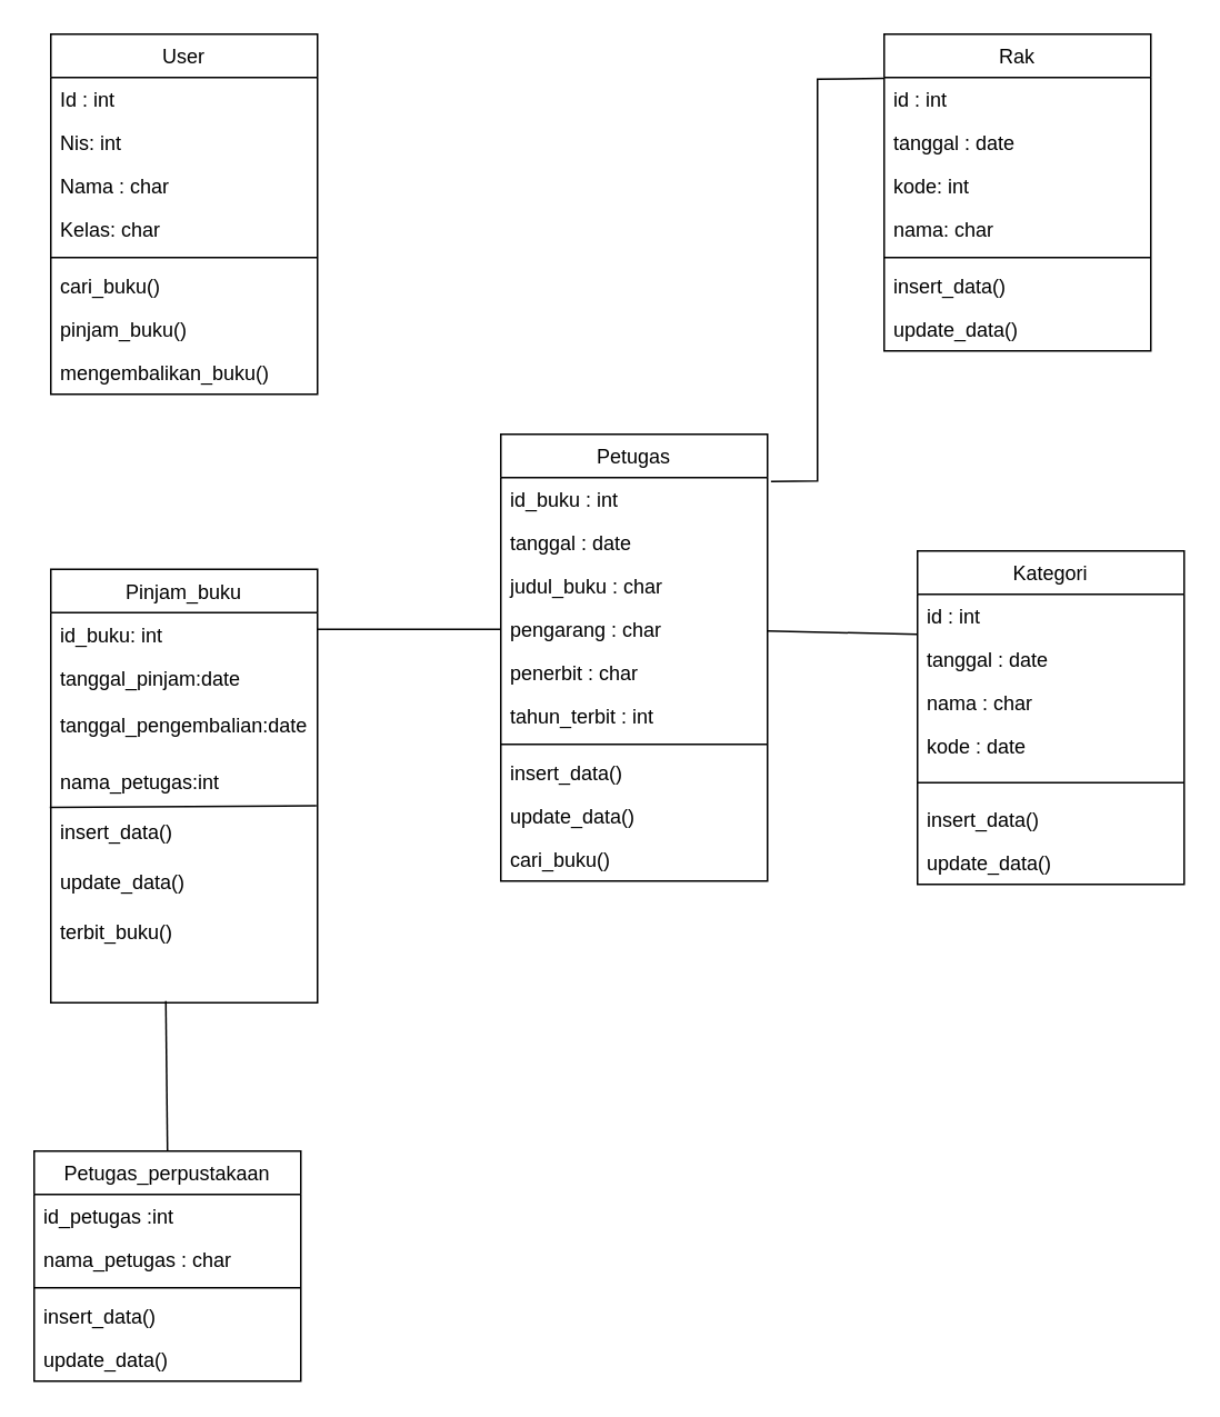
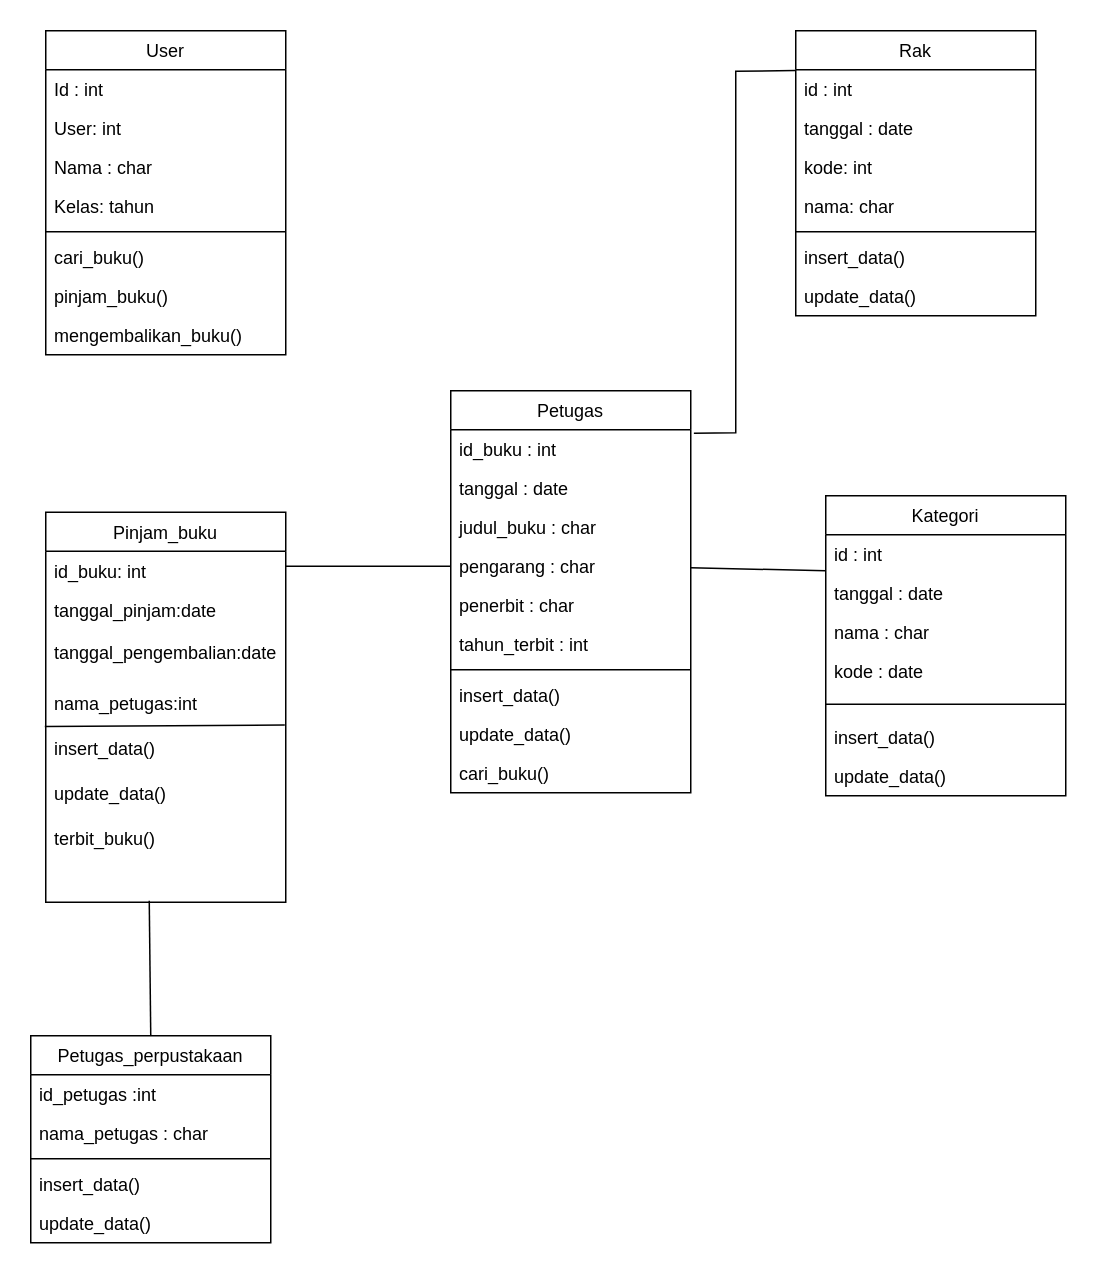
  <mxCell id="0" />
  <mxCell id="1" parent="0" />
  <mxCell id="2" value="User" style="swimlane;fontStyle=0;align=center;verticalAlign=top;childLayout=stackLayout;horizontal=1;startSize=26;horizontalStack=0;resizeParent=1;resizeLast=0;collapsible=1;marginBottom=0;rounded=0;shadow=0;strokeWidth=1;" parent="1" vertex="1"><mxGeometry x="30" y="20" width="160" height="216" as="geometry"><mxRectangle x="230" y="140" width="160" height="26" as="alternateBounds" /></mxGeometry></mxCell>
  <mxCell id="3" value="Id : int" style="text;align=left;verticalAlign=top;spacingLeft=4;spacingRight=4;overflow=hidden;rotatable=0;points=[[0,0.5],[1,0.5]];portConstraint=eastwest;" parent="2" vertex="1"><mxGeometry y="26" width="160" height="26" as="geometry" /></mxCell>
- <mxCell id="4" value="Nis: int" style="text;align=left;verticalAlign=top;spacingLeft=4;spacingRight=4;overflow=hidden;rotatable=0;points=[[0,0.5],[1,0.5]];portConstraint=eastwest;rounded=0;shadow=0;html=0;" vertex="1" parent="2"><mxGeometry y="52" width="160" height="26" as="geometry" /></mxCell>
+ <mxCell id="4" value="User: int" style="text;align=left;verticalAlign=top;spacingLeft=4;spacingRight=4;overflow=hidden;rotatable=0;points=[[0,0.5],[1,0.5]];portConstraint=eastwest;rounded=0;shadow=0;html=0;" vertex="1" parent="2"><mxGeometry y="52" width="160" height="26" as="geometry" /></mxCell>
  <mxCell id="5" value="Nama : char" style="text;align=left;verticalAlign=top;spacingLeft=4;spacingRight=4;overflow=hidden;rotatable=0;points=[[0,0.5],[1,0.5]];portConstraint=eastwest;rounded=0;shadow=0;html=0;" parent="2" vertex="1"><mxGeometry y="78" width="160" height="26" as="geometry" /></mxCell>
- <mxCell id="6" value="Kelas: char" style="text;align=left;verticalAlign=top;spacingLeft=4;spacingRight=4;overflow=hidden;rotatable=0;points=[[0,0.5],[1,0.5]];portConstraint=eastwest;rounded=0;shadow=0;html=0;" parent="2" vertex="1"><mxGeometry y="104" width="160" height="26" as="geometry" /></mxCell>
+ <mxCell id="6" value="Kelas: tahun" style="text;align=left;verticalAlign=top;spacingLeft=4;spacingRight=4;overflow=hidden;rotatable=0;points=[[0,0.5],[1,0.5]];portConstraint=eastwest;rounded=0;shadow=0;html=0;" parent="2" vertex="1"><mxGeometry y="104" width="160" height="26" as="geometry" /></mxCell>
  <mxCell id="7" value="" style="line;html=1;strokeWidth=1;align=left;verticalAlign=middle;spacingTop=-1;spacingLeft=3;spacingRight=3;rotatable=0;labelPosition=right;points=[];portConstraint=eastwest;" parent="2" vertex="1"><mxGeometry y="130" width="160" height="8" as="geometry" /></mxCell>
  <mxCell id="8" value="cari_buku()" style="text;align=left;verticalAlign=top;spacingLeft=4;spacingRight=4;overflow=hidden;rotatable=0;points=[[0,0.5],[1,0.5]];portConstraint=eastwest;" parent="2" vertex="1"><mxGeometry y="138" width="160" height="26" as="geometry" /></mxCell>
  <mxCell id="9" value="pinjam_buku()" style="text;align=left;verticalAlign=top;spacingLeft=4;spacingRight=4;overflow=hidden;rotatable=0;points=[[0,0.5],[1,0.5]];portConstraint=eastwest;" vertex="1" parent="2"><mxGeometry y="164" width="160" height="26" as="geometry" /></mxCell>
  <mxCell id="10" value="mengembalikan_buku()" style="text;align=left;verticalAlign=top;spacingLeft=4;spacingRight=4;overflow=hidden;rotatable=0;points=[[0,0.5],[1,0.5]];portConstraint=eastwest;" vertex="1" parent="2"><mxGeometry y="190" width="160" height="26" as="geometry" /></mxCell>
  <mxCell id="11" value="Petugas" style="swimlane;fontStyle=0;align=center;verticalAlign=top;childLayout=stackLayout;horizontal=1;startSize=26;horizontalStack=0;resizeParent=1;resizeLast=0;collapsible=1;marginBottom=0;rounded=0;shadow=0;strokeWidth=1;" parent="1" vertex="1"><mxGeometry x="300" y="260" width="160" height="268" as="geometry"><mxRectangle x="550" y="140" width="160" height="26" as="alternateBounds" /></mxGeometry></mxCell>
  <mxCell id="12" value="id_buku : int " style="text;align=left;verticalAlign=top;spacingLeft=4;spacingRight=4;overflow=hidden;rotatable=0;points=[[0,0.5],[1,0.5]];portConstraint=eastwest;" parent="11" vertex="1"><mxGeometry y="26" width="160" height="26" as="geometry" /></mxCell>
  <mxCell id="13" value="tanggal : date" style="text;align=left;verticalAlign=top;spacingLeft=4;spacingRight=4;overflow=hidden;rotatable=0;points=[[0,0.5],[1,0.5]];portConstraint=eastwest;rounded=0;shadow=0;html=0;" parent="11" vertex="1"><mxGeometry y="52" width="160" height="26" as="geometry" /></mxCell>
  <mxCell id="14" value="judul_buku : char" style="text;align=left;verticalAlign=top;spacingLeft=4;spacingRight=4;overflow=hidden;rotatable=0;points=[[0,0.5],[1,0.5]];portConstraint=eastwest;rounded=0;shadow=0;html=0;" vertex="1" parent="11"><mxGeometry y="78" width="160" height="26" as="geometry" /></mxCell>
  <mxCell id="15" value="pengarang : char" style="text;align=left;verticalAlign=top;spacingLeft=4;spacingRight=4;overflow=hidden;rotatable=0;points=[[0,0.5],[1,0.5]];portConstraint=eastwest;rounded=0;shadow=0;html=0;" parent="11" vertex="1"><mxGeometry y="104" width="160" height="26" as="geometry" /></mxCell>
  <mxCell id="16" value="penerbit : char" style="text;align=left;verticalAlign=top;spacingLeft=4;spacingRight=4;overflow=hidden;rotatable=0;points=[[0,0.5],[1,0.5]];portConstraint=eastwest;rounded=0;shadow=0;html=0;" parent="11" vertex="1"><mxGeometry y="130" width="160" height="26" as="geometry" /></mxCell>
  <mxCell id="17" value="tahun_terbit : int" style="text;align=left;verticalAlign=top;spacingLeft=4;spacingRight=4;overflow=hidden;rotatable=0;points=[[0,0.5],[1,0.5]];portConstraint=eastwest;rounded=0;shadow=0;html=0;" parent="11" vertex="1"><mxGeometry y="156" width="160" height="26" as="geometry" /></mxCell>
  <mxCell id="18" value="" style="line;html=1;strokeWidth=1;align=left;verticalAlign=middle;spacingTop=-1;spacingLeft=3;spacingRight=3;rotatable=0;labelPosition=right;points=[];portConstraint=eastwest;" parent="11" vertex="1"><mxGeometry y="182" width="160" height="8" as="geometry" /></mxCell>
  <mxCell id="19" value="insert_data()" style="text;align=left;verticalAlign=top;spacingLeft=4;spacingRight=4;overflow=hidden;rotatable=0;points=[[0,0.5],[1,0.5]];portConstraint=eastwest;" parent="11" vertex="1"><mxGeometry y="190" width="160" height="26" as="geometry" /></mxCell>
  <mxCell id="20" value="update_data()" style="text;align=left;verticalAlign=top;spacingLeft=4;spacingRight=4;overflow=hidden;rotatable=0;points=[[0,0.5],[1,0.5]];portConstraint=eastwest;" parent="11" vertex="1"><mxGeometry y="216" width="160" height="26" as="geometry" /></mxCell>
  <mxCell id="21" value="cari_buku()" style="text;align=left;verticalAlign=top;spacingLeft=4;spacingRight=4;overflow=hidden;rotatable=0;points=[[0,0.5],[1,0.5]];portConstraint=eastwest;" vertex="1" parent="11"><mxGeometry y="242" width="160" height="26" as="geometry" /></mxCell>
  <mxCell id="22" value="Petugas_perpustakaan" style="swimlane;fontStyle=0;align=center;verticalAlign=top;childLayout=stackLayout;horizontal=1;startSize=26;horizontalStack=0;resizeParent=1;resizeLast=0;collapsible=1;marginBottom=0;rounded=0;shadow=0;strokeWidth=1;" vertex="1" parent="1"><mxGeometry x="20" y="690" width="160" height="138" as="geometry"><mxRectangle x="230" y="140" width="160" height="26" as="alternateBounds" /></mxGeometry></mxCell>
  <mxCell id="23" value="id_petugas :int" style="text;align=left;verticalAlign=top;spacingLeft=4;spacingRight=4;overflow=hidden;rotatable=0;points=[[0,0.5],[1,0.5]];portConstraint=eastwest;" vertex="1" parent="22"><mxGeometry y="26" width="160" height="26" as="geometry" /></mxCell>
  <mxCell id="24" value="nama_petugas : char" style="text;align=left;verticalAlign=top;spacingLeft=4;spacingRight=4;overflow=hidden;rotatable=0;points=[[0,0.5],[1,0.5]];portConstraint=eastwest;rounded=0;shadow=0;html=0;" vertex="1" parent="22"><mxGeometry y="52" width="160" height="26" as="geometry" /></mxCell>
  <mxCell id="25" value="" style="line;html=1;strokeWidth=1;align=left;verticalAlign=middle;spacingTop=-1;spacingLeft=3;spacingRight=3;rotatable=0;labelPosition=right;points=[];portConstraint=eastwest;" vertex="1" parent="22"><mxGeometry y="78" width="160" height="8" as="geometry" /></mxCell>
  <mxCell id="26" value="insert_data()" style="text;align=left;verticalAlign=top;spacingLeft=4;spacingRight=4;overflow=hidden;rotatable=0;points=[[0,0.5],[1,0.5]];portConstraint=eastwest;" vertex="1" parent="22"><mxGeometry y="86" width="160" height="26" as="geometry" /></mxCell>
  <mxCell id="27" value="update_data()" style="text;align=left;verticalAlign=top;spacingLeft=4;spacingRight=4;overflow=hidden;rotatable=0;points=[[0,0.5],[1,0.5]];portConstraint=eastwest;" vertex="1" parent="22"><mxGeometry y="112" width="160" height="26" as="geometry" /></mxCell>
  <mxCell id="28" value="Pinjam_buku" style="swimlane;fontStyle=0;align=center;verticalAlign=top;childLayout=stackLayout;horizontal=1;startSize=26;horizontalStack=0;resizeParent=1;resizeLast=0;collapsible=1;marginBottom=0;rounded=0;shadow=0;strokeWidth=1;" vertex="1" parent="1"><mxGeometry x="30" y="341" width="160" height="260" as="geometry"><mxRectangle x="230" y="140" width="160" height="26" as="alternateBounds" /></mxGeometry></mxCell>
  <mxCell id="29" value="id_buku: int" style="text;align=left;verticalAlign=top;spacingLeft=4;spacingRight=4;overflow=hidden;rotatable=0;points=[[0,0.5],[1,0.5]];portConstraint=eastwest;" vertex="1" parent="28"><mxGeometry y="26" width="160" height="26" as="geometry" /></mxCell>
  <mxCell id="30" value="tanggal_pinjam:date" style="text;align=left;verticalAlign=top;spacingLeft=4;spacingRight=4;overflow=hidden;rotatable=0;points=[[0,0.5],[1,0.5]];portConstraint=eastwest;rounded=0;shadow=0;html=0;" vertex="1" parent="28"><mxGeometry y="52" width="160" height="28" as="geometry" /></mxCell>
  <mxCell id="31" value="tanggal_pengembalian:date" style="text;align=left;verticalAlign=top;spacingLeft=4;spacingRight=4;overflow=hidden;rotatable=0;points=[[0,0.5],[1,0.5]];portConstraint=eastwest;" vertex="1" parent="28"><mxGeometry y="80" width="160" height="34" as="geometry" /></mxCell>
  <mxCell id="32" value="" style="endArrow=none;html=1;rounded=0;entryX=0.996;entryY=0.929;entryDx=0;entryDy=0;entryPerimeter=0;exitX=-0.004;exitY=0.959;exitDx=0;exitDy=0;exitPerimeter=0;" edge="1" parent="28" source="33" target="33"><mxGeometry width="50" height="50" relative="1" as="geometry"><mxPoint x="10" y="171" as="sourcePoint" /><mxPoint x="240" y="39" as="targetPoint" /><Array as="points" /></mxGeometry></mxCell>
  <mxCell id="33" value="nama_petugas:int" style="text;align=left;verticalAlign=top;spacingLeft=4;spacingRight=4;overflow=hidden;rotatable=0;points=[[0,0.5],[1,0.5]];portConstraint=eastwest;" vertex="1" parent="28"><mxGeometry y="114" width="160" height="30" as="geometry" /></mxCell>
  <mxCell id="34" value="insert_data()" style="text;align=left;verticalAlign=top;spacingLeft=4;spacingRight=4;overflow=hidden;rotatable=0;points=[[0,0.5],[1,0.5]];portConstraint=eastwest;" vertex="1" parent="28"><mxGeometry y="144" width="160" height="30" as="geometry" /></mxCell>
  <mxCell id="35" value="update_data()" style="text;align=left;verticalAlign=top;spacingLeft=4;spacingRight=4;overflow=hidden;rotatable=0;points=[[0,0.5],[1,0.5]];portConstraint=eastwest;" vertex="1" parent="28"><mxGeometry y="174" width="160" height="30" as="geometry" /></mxCell>
  <mxCell id="36" value="terbit_buku()" style="text;align=left;verticalAlign=top;spacingLeft=4;spacingRight=4;overflow=hidden;rotatable=0;points=[[0,0.5],[1,0.5]];portConstraint=eastwest;" vertex="1" parent="28"><mxGeometry y="204" width="160" height="30" as="geometry" /></mxCell>
  <mxCell id="37" value="Rak" style="swimlane;fontStyle=0;align=center;verticalAlign=top;childLayout=stackLayout;horizontal=1;startSize=26;horizontalStack=0;resizeParent=1;resizeLast=0;collapsible=1;marginBottom=0;rounded=0;shadow=0;strokeWidth=1;" vertex="1" parent="1"><mxGeometry x="530" y="20" width="160" height="190" as="geometry"><mxRectangle x="230" y="140" width="160" height="26" as="alternateBounds" /></mxGeometry></mxCell>
  <mxCell id="38" value="id : int" style="text;align=left;verticalAlign=top;spacingLeft=4;spacingRight=4;overflow=hidden;rotatable=0;points=[[0,0.5],[1,0.5]];portConstraint=eastwest;" vertex="1" parent="37"><mxGeometry y="26" width="160" height="26" as="geometry" /></mxCell>
  <mxCell id="39" value="tanggal : date" style="text;align=left;verticalAlign=top;spacingLeft=4;spacingRight=4;overflow=hidden;rotatable=0;points=[[0,0.5],[1,0.5]];portConstraint=eastwest;rounded=0;shadow=0;html=0;" vertex="1" parent="37"><mxGeometry y="52" width="160" height="26" as="geometry" /></mxCell>
  <mxCell id="40" value="kode: int" style="text;align=left;verticalAlign=top;spacingLeft=4;spacingRight=4;overflow=hidden;rotatable=0;points=[[0,0.5],[1,0.5]];portConstraint=eastwest;rounded=0;shadow=0;html=0;" vertex="1" parent="37"><mxGeometry y="78" width="160" height="26" as="geometry" /></mxCell>
  <mxCell id="41" value="nama: char" style="text;align=left;verticalAlign=top;spacingLeft=4;spacingRight=4;overflow=hidden;rotatable=0;points=[[0,0.5],[1,0.5]];portConstraint=eastwest;rounded=0;shadow=0;html=0;" vertex="1" parent="37"><mxGeometry y="104" width="160" height="26" as="geometry" /></mxCell>
  <mxCell id="42" value="" style="line;html=1;strokeWidth=1;align=left;verticalAlign=middle;spacingTop=-1;spacingLeft=3;spacingRight=3;rotatable=0;labelPosition=right;points=[];portConstraint=eastwest;" vertex="1" parent="37"><mxGeometry y="130" width="160" height="8" as="geometry" /></mxCell>
  <mxCell id="43" value="insert_data()" style="text;align=left;verticalAlign=top;spacingLeft=4;spacingRight=4;overflow=hidden;rotatable=0;points=[[0,0.5],[1,0.5]];portConstraint=eastwest;" vertex="1" parent="37"><mxGeometry y="138" width="160" height="26" as="geometry" /></mxCell>
  <mxCell id="44" value="update_data()" style="text;align=left;verticalAlign=top;spacingLeft=4;spacingRight=4;overflow=hidden;rotatable=0;points=[[0,0.5],[1,0.5]];portConstraint=eastwest;" vertex="1" parent="37"><mxGeometry y="164" width="160" height="26" as="geometry" /></mxCell>
  <mxCell id="45" value="Kategori" style="swimlane;fontStyle=0;align=center;verticalAlign=top;childLayout=stackLayout;horizontal=1;startSize=26;horizontalStack=0;resizeParent=1;resizeLast=0;collapsible=1;marginBottom=0;rounded=0;shadow=0;strokeWidth=1;" vertex="1" parent="1"><mxGeometry x="550" y="330" width="160" height="200" as="geometry"><mxRectangle x="230" y="140" width="160" height="26" as="alternateBounds" /></mxGeometry></mxCell>
  <mxCell id="46" value="id : int" style="text;align=left;verticalAlign=top;spacingLeft=4;spacingRight=4;overflow=hidden;rotatable=0;points=[[0,0.5],[1,0.5]];portConstraint=eastwest;" vertex="1" parent="45"><mxGeometry y="26" width="160" height="26" as="geometry" /></mxCell>
  <mxCell id="47" value="tanggal : date" style="text;align=left;verticalAlign=top;spacingLeft=4;spacingRight=4;overflow=hidden;rotatable=0;points=[[0,0.5],[1,0.5]];portConstraint=eastwest;rounded=0;shadow=0;html=0;" vertex="1" parent="45"><mxGeometry y="52" width="160" height="26" as="geometry" /></mxCell>
  <mxCell id="48" value="nama : char" style="text;align=left;verticalAlign=top;spacingLeft=4;spacingRight=4;overflow=hidden;rotatable=0;points=[[0,0.5],[1,0.5]];portConstraint=eastwest;rounded=0;shadow=0;html=0;" vertex="1" parent="45"><mxGeometry y="78" width="160" height="26" as="geometry" /></mxCell>
  <mxCell id="49" value="kode : date" style="text;align=left;verticalAlign=top;spacingLeft=4;spacingRight=4;overflow=hidden;rotatable=0;points=[[0,0.5],[1,0.5]];portConstraint=eastwest;rounded=0;shadow=0;html=0;" vertex="1" parent="45"><mxGeometry y="104" width="160" height="26" as="geometry" /></mxCell>
  <mxCell id="50" value="" style="line;html=1;strokeWidth=1;align=left;verticalAlign=middle;spacingTop=-1;spacingLeft=3;spacingRight=3;rotatable=0;labelPosition=right;points=[];portConstraint=eastwest;" vertex="1" parent="45"><mxGeometry y="130" width="160" height="18" as="geometry" /></mxCell>
  <mxCell id="51" value="insert_data()" style="text;align=left;verticalAlign=top;spacingLeft=4;spacingRight=4;overflow=hidden;rotatable=0;points=[[0,0.5],[1,0.5]];portConstraint=eastwest;" vertex="1" parent="45"><mxGeometry y="148" width="160" height="26" as="geometry" /></mxCell>
  <mxCell id="52" value="update_data()" style="text;align=left;verticalAlign=top;spacingLeft=4;spacingRight=4;overflow=hidden;rotatable=0;points=[[0,0.5],[1,0.5]];portConstraint=eastwest;" vertex="1" parent="45"><mxGeometry y="174" width="160" height="26" as="geometry" /></mxCell>
  <mxCell id="53" value="" style="endArrow=none;html=1;rounded=0;exitX=0.5;exitY=0;exitDx=0;exitDy=0;" edge="1" parent="1" source="22"><mxGeometry width="50" height="50" relative="1" as="geometry"><mxPoint x="99" y="680" as="sourcePoint" /><mxPoint x="99" y="600" as="targetPoint" /><Array as="points" /></mxGeometry></mxCell>
  <mxCell id="54" value="" style="endArrow=none;html=1;rounded=0;entryX=0;entryY=0.5;entryDx=0;entryDy=0;" edge="1" parent="1" target="15"><mxGeometry width="50" height="50" relative="1" as="geometry"><mxPoint x="190" y="377" as="sourcePoint" /><mxPoint x="300" y="380" as="targetPoint" /></mxGeometry></mxCell>
  <mxCell id="55" value="" style="endArrow=none;html=1;rounded=0;exitX=1.013;exitY=0.09;exitDx=0;exitDy=0;exitPerimeter=0;entryX=-0.002;entryY=0.021;entryDx=0;entryDy=0;entryPerimeter=0;" edge="1" parent="1" source="12" target="38"><mxGeometry width="50" height="50" relative="1" as="geometry"><mxPoint x="111" y="352" as="sourcePoint" /><mxPoint x="110" y="170" as="targetPoint" /><Array as="points"><mxPoint x="490" y="288" /><mxPoint x="490" y="47" /></Array></mxGeometry></mxCell>
  <mxCell id="56" value="" style="endArrow=none;html=1;rounded=0;entryX=0;entryY=0.25;entryDx=0;entryDy=0;" edge="1" parent="1" target="45"><mxGeometry width="50" height="50" relative="1" as="geometry"><mxPoint x="460" y="378" as="sourcePoint" /><mxPoint x="110" y="170" as="targetPoint" /></mxGeometry></mxCell>
